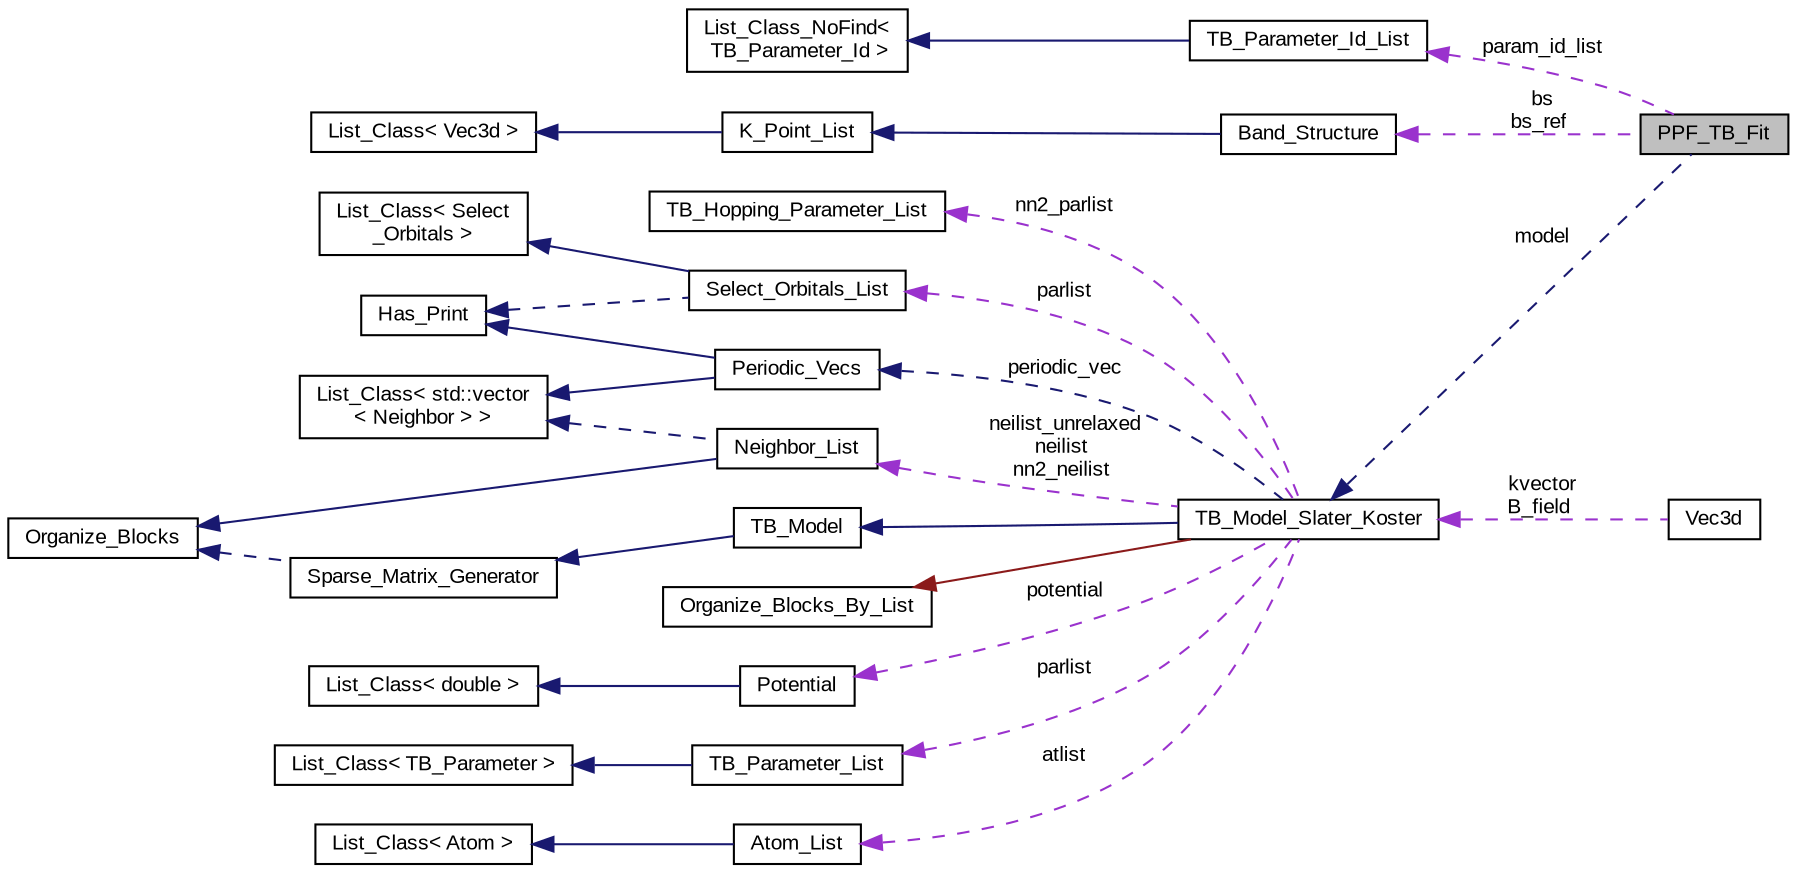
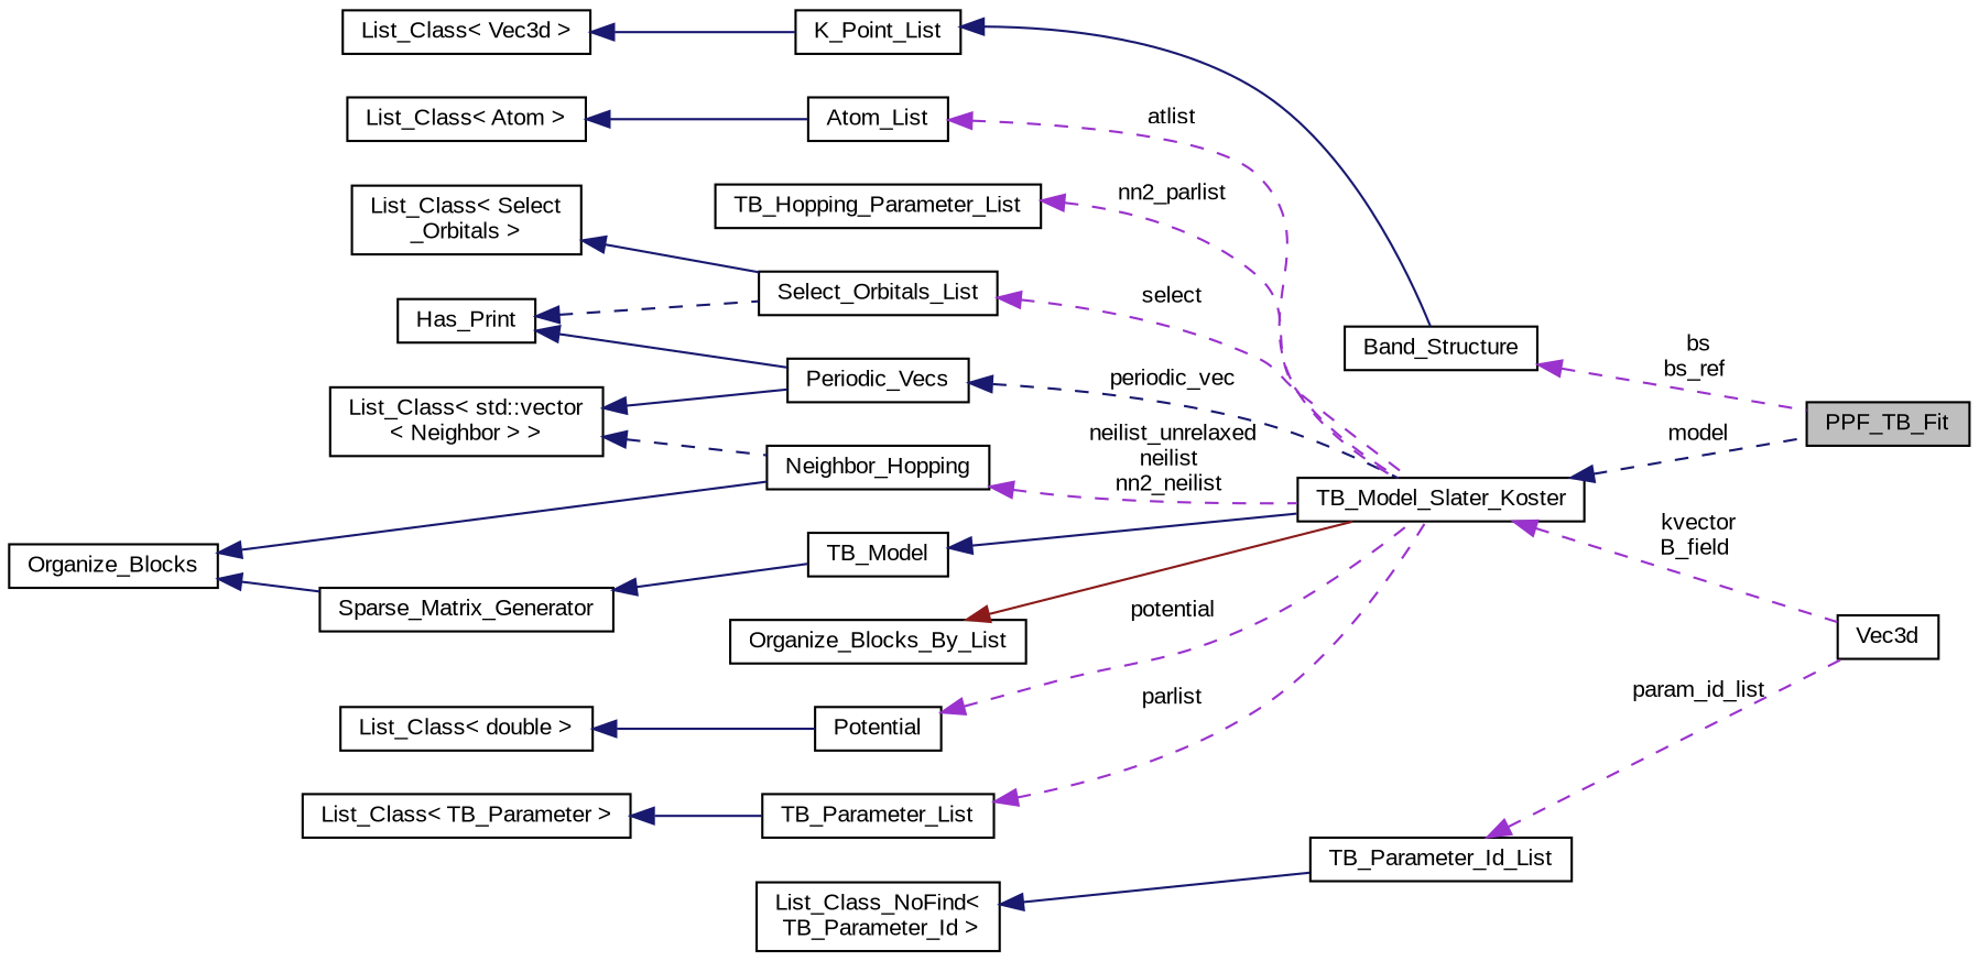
  digraph {
    fontname="Liberation Sans"
    rankdir=LR
    node [color=black fillcolor=white fontname="Liberation Sans" fontsize=10 shape=record style=filled]
    edge [color=midnightblue dir=back fontname="Liberation Sans" fontsize=10 labelfontname=Helvetica labelfontsize=10 style=solid]
    n1 [fillcolor=grey75 fontcolor=black height=0.2 label=PPF_TB_Fit width=0.4]
    n2 [height=0.2 label=Band_Structure width=0.4]
    n3 [height=0.2 label=K_Point_List width=0.4]
    n4 [height=0.2 label="List_Class\< Vec3d \>" width=0.4]
    n5 [height=0.2 label=Periodic_Vecs width=0.4]
    n6 [height=0.2 label=TB_Model_Slater_Koster width=0.4]
    n7 [height=0.2 label=Vec3d width=0.4]
    n8 [height=0.2 label=TB_Model width=0.4]
    n9 [height=0.2 label=Sparse_Matrix_Generator width=0.4]
    n10 [height=0.2 label=Organize_Blocks width=0.4]
-   n11 [height=0.2 label=Neighbor_List width=0.4]
+   n11 [height=0.2 label=Neighbor_Hopping width=0.4]
    n12 [height=0.2 label=Organize_Blocks_By_List width=0.4]
    n13 [height=0.2 label=Has_Print width=0.4]
    n14 [height=0.2 label=Select_Orbitals_List width=0.4]
    n15 [height=0.2 label="List_Class\< std::vector\l\< Neighbor \> \>" width=0.4]
    n16 [height=0.2 label=Potential width=0.4]
    n17 [height=0.2 label="List_Class\< double \>" width=0.4]
    n18 [height=0.2 label="List_Class\< Select\l_Orbitals \>" width=0.4]
    n19 [height=0.2 label=TB_Parameter_List width=0.4]
    n20 [height=0.2 label="List_Class\< TB_Parameter \>" width=0.4]
    n21 [height=0.2 label=Atom_List width=0.4]
    n22 [height=0.2 label="List_Class\< Atom \>" width=0.4]
    n23 [height=0.2 label=TB_Hopping_Parameter_List width=0.4]
    n24 [height=0.2 label=TB_Parameter_Id_List width=0.4]
    n25 [height=0.2 label="List_Class_NoFind\<\l TB_Parameter_Id \>" width=0.4]
    n2 -> n1 [color=darkorchid3 label=" bs\nbs_ref" style=dashed]
    n3 -> n2
    n4 -> n3
    n5 -> n6 [label=" periodic_vec" style=dashed]
    n6 -> n1 [label=" model" style=dashed]
    n6 -> n7 [color=darkorchid3 label=" kvector\nB_field" style=dashed]
    n8 -> n6
    n9 -> n8
-   n10 -> n9 [style=dashed]
+   n10 -> n9
    n10 -> n11
    n11 -> n6 [color=darkorchid3 label=" neilist_unrelaxed\nneilist\nnn2_neilist" style=dashed]
    n12 -> n6 [color=firebrick4]
    n13 -> n5
    n13 -> n14 [style=dashed]
-   n14 -> n6 [color=darkorchid3 label=" parlist" style=dashed]
+   n14 -> n6 [color=darkorchid3 label=" select" style=dashed]
    n15 -> n5
    n15 -> n11 [style=dashed]
    n16 -> n6 [color=darkorchid3 label=" potential" style=dashed]
    n17 -> n16
    n18 -> n14
    n19 -> n6 [color=darkorchid3 label=" parlist" style=dashed]
    n20 -> n19
    n21 -> n6 [color=darkorchid3 label=" atlist" style=dashed]
    n22 -> n21
    n23 -> n6 [color=darkorchid3 label=" nn2_parlist" style=dashed]
-   n24 -> n1 [color=darkorchid3 label=" param_id_list" style=dashed]
+   n24 -> n7 [color=darkorchid3 label=" param_id_list" style=dashed]
    n25 -> n24
  }
